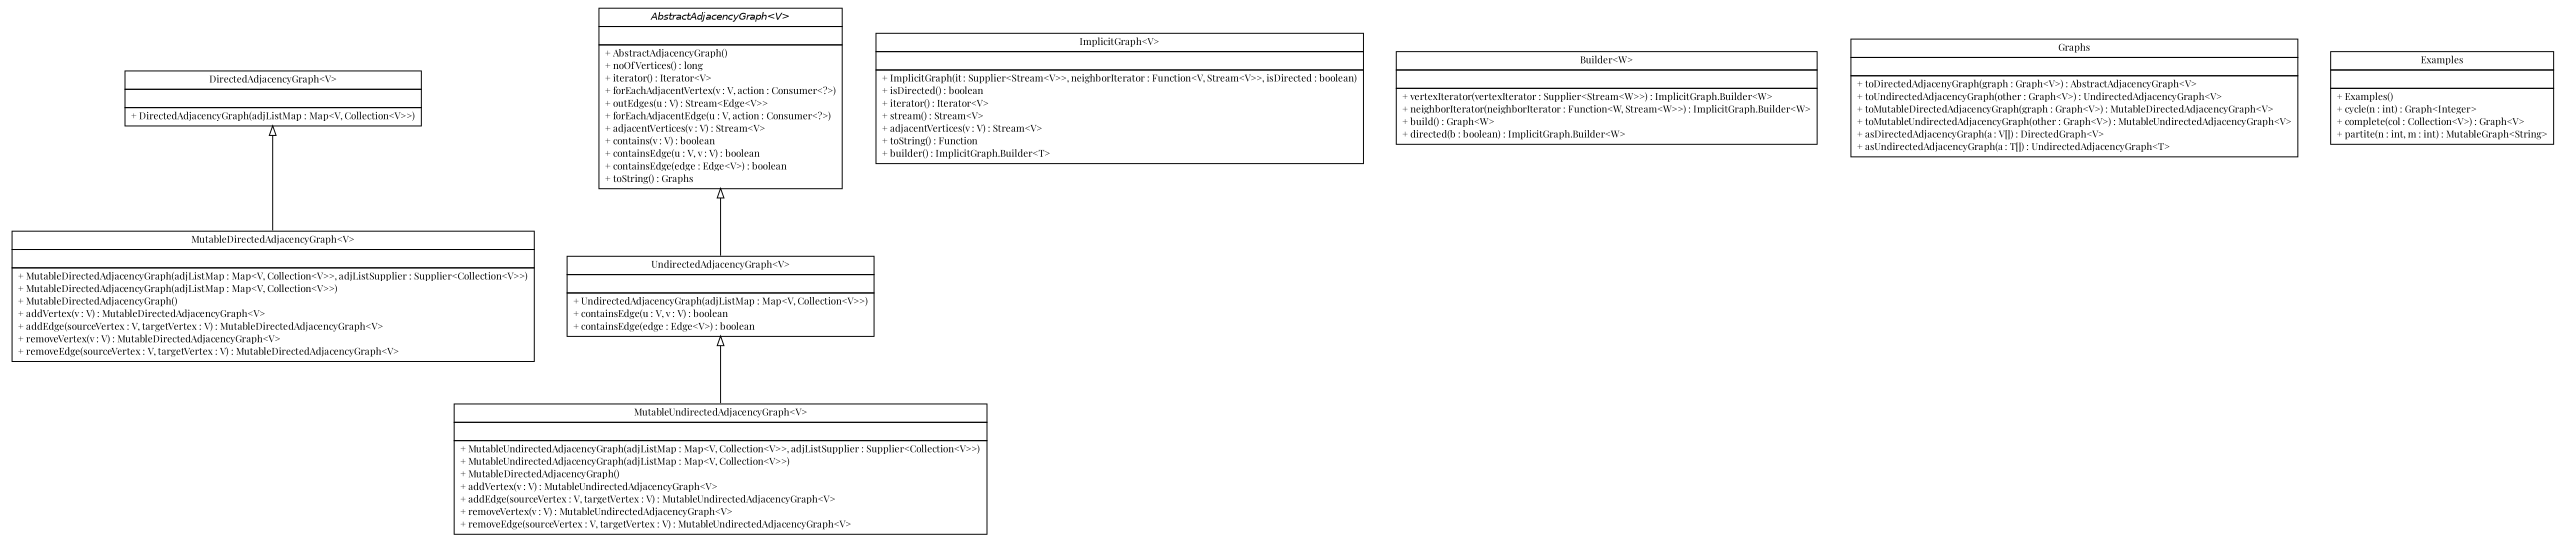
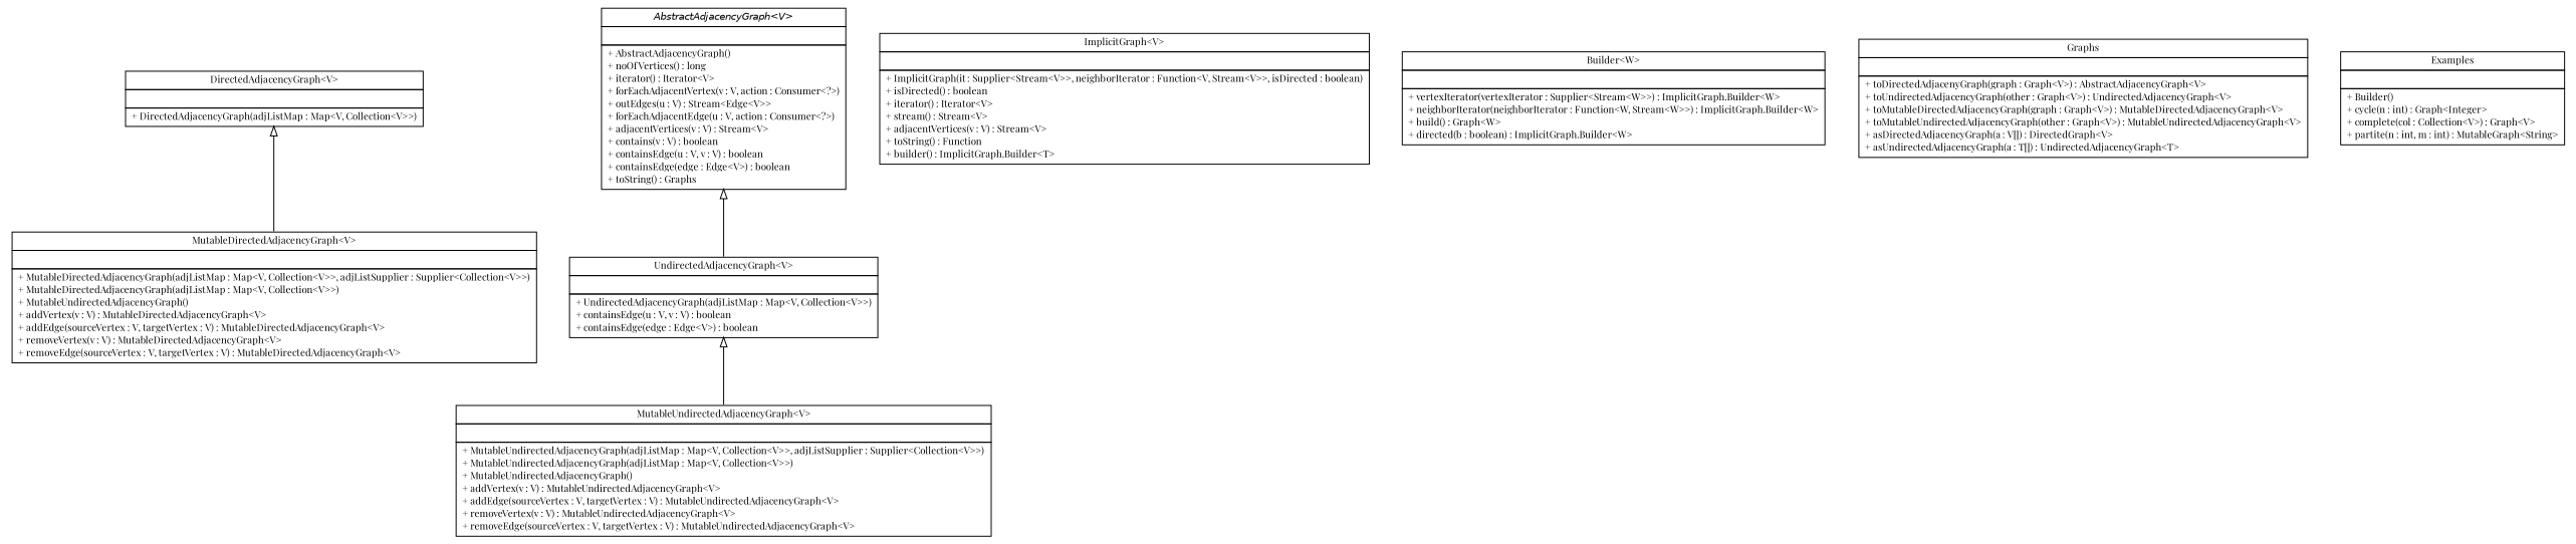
  digraph {
    fontname="Playfair Display"
    nodesep=0.25
    ranksep=0.5
    node [fontcolor=black fontname="Playfair Display" fontsize=10.0 shape=plaintext]
    edge [arrowtail=empty dir=back fontname="Playfair Display" fontsize=10 headport=p labelfontname=Helvetica labelfontsize=10 tailport=p]
    n1 [label=<<table title="org.jgraphl.graph.DirectedAdjacencyGraph" border="0" cellborder="1" cellspacing="0" cellpadding="2" port="p" href="./DirectedAdjacencyGraph.html"> 		<tr><td><table border="0" cellspacing="0" cellpadding="1"> <tr><td align="center" balign="center"> DirectedAdjacencyGraph&lt;V&gt; </td></tr> 		</table></td></tr> 		<tr><td><table border="0" cellspacing="0" cellpadding="1"> <tr><td align="left" balign="left">  </td></tr> 		</table></td></tr> 		<tr><td><table border="0" cellspacing="0" cellpadding="1"> <tr><td align="left" balign="left"> + DirectedAdjacencyGraph(adjListMap : Map&lt;V, Collection&lt;V&gt;&gt;) </td></tr> 		</table></td></tr> 		</table>>]
-   n2 [label=<<table title="org.jgraphl.graph.MutableDirectedAdjacencyGraph" border="0" cellborder="1" cellspacing="0" cellpadding="2" port="p" href="./MutableDirectedAdjacencyGraph.html"> 		<tr><td><table border="0" cellspacing="0" cellpadding="1"> <tr><td align="center" balign="center"> MutableDirectedAdjacencyGraph&lt;V&gt; </td></tr> 		</table></td></tr> 		<tr><td><table border="0" cellspacing="0" cellpadding="1"> <tr><td align="left" balign="left">  </td></tr> 		</table></td></tr> 		<tr><td><table border="0" cellspacing="0" cellpadding="1"> <tr><td align="left" balign="left"> + MutableDirectedAdjacencyGraph(adjListMap : Map&lt;V, Collection&lt;V&gt;&gt;, adjListSupplier : Supplier&lt;Collection&lt;V&gt;&gt;) </td></tr> <tr><td align="left" balign="left"> + MutableDirectedAdjacencyGraph(adjListMap : Map&lt;V, Collection&lt;V&gt;&gt;) </td></tr> <tr><td align="left" balign="left"> + MutableDirectedAdjacencyGraph() </td></tr> <tr><td align="left" balign="left"> + addVertex(v : V) : MutableDirectedAdjacencyGraph&lt;V&gt; </td></tr> <tr><td align="left" balign="left"> + addEdge(sourceVertex : V, targetVertex : V) : MutableDirectedAdjacencyGraph&lt;V&gt; </td></tr> <tr><td align="left" balign="left"> + removeVertex(v : V) : MutableDirectedAdjacencyGraph&lt;V&gt; </td></tr> <tr><td align="left" balign="left"> + removeEdge(sourceVertex : V, targetVertex : V) : MutableDirectedAdjacencyGraph&lt;V&gt; </td></tr> 		</table></td></tr> 		</table>>]
+   n2 [label=<<table title="org.jgraphl.graph.MutableDirectedAdjacencyGraph" border="0" cellborder="1" cellspacing="0" cellpadding="2" port="p" href="./MutableDirectedAdjacencyGraph.html"> 		<tr><td><table border="0" cellspacing="0" cellpadding="1"> <tr><td align="center" balign="center"> MutableDirectedAdjacencyGraph&lt;V&gt; </td></tr> 		</table></td></tr> 		<tr><td><table border="0" cellspacing="0" cellpadding="1"> <tr><td align="left" balign="left">  </td></tr> 		</table></td></tr> 		<tr><td><table border="0" cellspacing="0" cellpadding="1"> <tr><td align="left" balign="left"> + MutableDirectedAdjacencyGraph(adjListMap : Map&lt;V, Collection&lt;V&gt;&gt;, adjListSupplier : Supplier&lt;Collection&lt;V&gt;&gt;) </td></tr> <tr><td align="left" balign="left"> + MutableDirectedAdjacencyGraph(adjListMap : Map&lt;V, Collection&lt;V&gt;&gt;) </td></tr> <tr><td align="left" balign="left"> + MutableUndirectedAdjacencyGraph() </td></tr> <tr><td align="left" balign="left"> + addVertex(v : V) : MutableDirectedAdjacencyGraph&lt;V&gt; </td></tr> <tr><td align="left" balign="left"> + addEdge(sourceVertex : V, targetVertex : V) : MutableDirectedAdjacencyGraph&lt;V&gt; </td></tr> <tr><td align="left" balign="left"> + removeVertex(v : V) : MutableDirectedAdjacencyGraph&lt;V&gt; </td></tr> <tr><td align="left" balign="left"> + removeEdge(sourceVertex : V, targetVertex : V) : MutableDirectedAdjacencyGraph&lt;V&gt; </td></tr> 		</table></td></tr> 		</table>>]
    n3 [label=<<table title="org.jgraphl.graph.AbstractAdjacencyGraph" border="0" cellborder="1" cellspacing="0" cellpadding="2" port="p" href="./AbstractAdjacencyGraph.html"> 		<tr><td><table border="0" cellspacing="0" cellpadding="1"> <tr><td align="center" balign="center"><font face="Helvetica-Oblique"> AbstractAdjacencyGraph&lt;V&gt; </font></td></tr> 		</table></td></tr> 		<tr><td><table border="0" cellspacing="0" cellpadding="1"> <tr><td align="left" balign="left">  </td></tr> 		</table></td></tr> 		<tr><td><table border="0" cellspacing="0" cellpadding="1"> <tr><td align="left" balign="left"> + AbstractAdjacencyGraph() </td></tr> <tr><td align="left" balign="left"> + noOfVertices() : long </td></tr> <tr><td align="left" balign="left"> + iterator() : Iterator&lt;V&gt; </td></tr> <tr><td align="left" balign="left"> + forEachAdjacentVertex(v : V, action : Consumer&lt;?&gt;) </td></tr> <tr><td align="left" balign="left"> + outEdges(u : V) : Stream&lt;Edge&lt;V&gt;&gt; </td></tr> <tr><td align="left" balign="left"> + forEachAdjacentEdge(u : V, action : Consumer&lt;?&gt;) </td></tr> <tr><td align="left" balign="left"> + adjacentVertices(v : V) : Stream&lt;V&gt; </td></tr> <tr><td align="left" balign="left"> + contains(v : V) : boolean </td></tr> <tr><td align="left" balign="left"> + containsEdge(u : V, v : V) : boolean </td></tr> <tr><td align="left" balign="left"> + containsEdge(edge : Edge&lt;V&gt;) : boolean </td></tr> <tr><td align="left" balign="left"> + toString() : Graphs </td></tr> 		</table></td></tr> 		</table>>]
    n4 [label=<<table title="org.jgraphl.graph.UndirectedAdjacencyGraph" border="0" cellborder="1" cellspacing="0" cellpadding="2" port="p" href="./UndirectedAdjacencyGraph.html"> 		<tr><td><table border="0" cellspacing="0" cellpadding="1"> <tr><td align="center" balign="center"> UndirectedAdjacencyGraph&lt;V&gt; </td></tr> 		</table></td></tr> 		<tr><td><table border="0" cellspacing="0" cellpadding="1"> <tr><td align="left" balign="left">  </td></tr> 		</table></td></tr> 		<tr><td><table border="0" cellspacing="0" cellpadding="1"> <tr><td align="left" balign="left"> + UndirectedAdjacencyGraph(adjListMap : Map&lt;V, Collection&lt;V&gt;&gt;) </td></tr> <tr><td align="left" balign="left"> + containsEdge(u : V, v : V) : boolean </td></tr> <tr><td align="left" balign="left"> + containsEdge(edge : Edge&lt;V&gt;) : boolean </td></tr> 		</table></td></tr> 		</table>>]
-   n5 [label=<<table title="org.jgraphl.graph.MutableUndirectedAdjacencyGraph" border="0" cellborder="1" cellspacing="0" cellpadding="2" port="p" href="./MutableUndirectedAdjacencyGraph.html"> 		<tr><td><table border="0" cellspacing="0" cellpadding="1"> <tr><td align="center" balign="center"> MutableUndirectedAdjacencyGraph&lt;V&gt; </td></tr> 		</table></td></tr> 		<tr><td><table border="0" cellspacing="0" cellpadding="1"> <tr><td align="left" balign="left">  </td></tr> 		</table></td></tr> 		<tr><td><table border="0" cellspacing="0" cellpadding="1"> <tr><td align="left" balign="left"> + MutableUndirectedAdjacencyGraph(adjListMap : Map&lt;V, Collection&lt;V&gt;&gt;, adjListSupplier : Supplier&lt;Collection&lt;V&gt;&gt;) </td></tr> <tr><td align="left" balign="left"> + MutableUndirectedAdjacencyGraph(adjListMap : Map&lt;V, Collection&lt;V&gt;&gt;) </td></tr> <tr><td align="left" balign="left"> + MutableDirectedAdjacencyGraph() </td></tr> <tr><td align="left" balign="left"> + addVertex(v : V) : MutableUndirectedAdjacencyGraph&lt;V&gt; </td></tr> <tr><td align="left" balign="left"> + addEdge(sourceVertex : V, targetVertex : V) : MutableUndirectedAdjacencyGraph&lt;V&gt; </td></tr> <tr><td align="left" balign="left"> + removeVertex(v : V) : MutableUndirectedAdjacencyGraph&lt;V&gt; </td></tr> <tr><td align="left" balign="left"> + removeEdge(sourceVertex : V, targetVertex : V) : MutableUndirectedAdjacencyGraph&lt;V&gt; </td></tr> 		</table></td></tr> 		</table>>]
+   n5 [label=<<table title="org.jgraphl.graph.MutableUndirectedAdjacencyGraph" border="0" cellborder="1" cellspacing="0" cellpadding="2" port="p" href="./MutableUndirectedAdjacencyGraph.html"> 		<tr><td><table border="0" cellspacing="0" cellpadding="1"> <tr><td align="center" balign="center"> MutableUndirectedAdjacencyGraph&lt;V&gt; </td></tr> 		</table></td></tr> 		<tr><td><table border="0" cellspacing="0" cellpadding="1"> <tr><td align="left" balign="left">  </td></tr> 		</table></td></tr> 		<tr><td><table border="0" cellspacing="0" cellpadding="1"> <tr><td align="left" balign="left"> + MutableUndirectedAdjacencyGraph(adjListMap : Map&lt;V, Collection&lt;V&gt;&gt;, adjListSupplier : Supplier&lt;Collection&lt;V&gt;&gt;) </td></tr> <tr><td align="left" balign="left"> + MutableUndirectedAdjacencyGraph(adjListMap : Map&lt;V, Collection&lt;V&gt;&gt;) </td></tr> <tr><td align="left" balign="left"> + MutableUndirectedAdjacencyGraph() </td></tr> <tr><td align="left" balign="left"> + addVertex(v : V) : MutableUndirectedAdjacencyGraph&lt;V&gt; </td></tr> <tr><td align="left" balign="left"> + addEdge(sourceVertex : V, targetVertex : V) : MutableUndirectedAdjacencyGraph&lt;V&gt; </td></tr> <tr><td align="left" balign="left"> + removeVertex(v : V) : MutableUndirectedAdjacencyGraph&lt;V&gt; </td></tr> <tr><td align="left" balign="left"> + removeEdge(sourceVertex : V, targetVertex : V) : MutableUndirectedAdjacencyGraph&lt;V&gt; </td></tr> 		</table></td></tr> 		</table>>]
    n6 [label=<<table title="org.jgraphl.graph.ImplicitGraph" border="0" cellborder="1" cellspacing="0" cellpadding="2" port="p" href="./ImplicitGraph.html"> 		<tr><td><table border="0" cellspacing="0" cellpadding="1"> <tr><td align="center" balign="center"> ImplicitGraph&lt;V&gt; </td></tr> 		</table></td></tr> 		<tr><td><table border="0" cellspacing="0" cellpadding="1"> <tr><td align="left" balign="left">  </td></tr> 		</table></td></tr> 		<tr><td><table border="0" cellspacing="0" cellpadding="1"> <tr><td align="left" balign="left"> + ImplicitGraph(it : Supplier&lt;Stream&lt;V&gt;&gt;, neighborIterator : Function&lt;V, Stream&lt;V&gt;&gt;, isDirected : boolean) </td></tr> <tr><td align="left" balign="left"> + isDirected() : boolean </td></tr> <tr><td align="left" balign="left"> + iterator() : Iterator&lt;V&gt; </td></tr> <tr><td align="left" balign="left"> + stream() : Stream&lt;V&gt; </td></tr> <tr><td align="left" balign="left"> + adjacentVertices(v : V) : Stream&lt;V&gt; </td></tr> <tr><td align="left" balign="left"> + toString() : Function </td></tr> <tr><td align="left" balign="left"> + builder() : ImplicitGraph.Builder&lt;T&gt; </td></tr> 		</table></td></tr> 		</table>>]
    n7 [label=<<table title="org.jgraphl.graph.ImplicitGraph.Builder" border="0" cellborder="1" cellspacing="0" cellpadding="2" port="p" href="./ImplicitGraph.Builder.html"> 		<tr><td><table border="0" cellspacing="0" cellpadding="1"> <tr><td align="center" balign="center"> Builder&lt;W&gt; </td></tr> 		</table></td></tr> 		<tr><td><table border="0" cellspacing="0" cellpadding="1"> <tr><td align="left" balign="left">  </td></tr> 		</table></td></tr> 		<tr><td><table border="0" cellspacing="0" cellpadding="1"> <tr><td align="left" balign="left"> + vertexIterator(vertexIterator : Supplier&lt;Stream&lt;W&gt;&gt;) : ImplicitGraph.Builder&lt;W&gt; </td></tr> <tr><td align="left" balign="left"> + neighborIterator(neighborIterator : Function&lt;W, Stream&lt;W&gt;&gt;) : ImplicitGraph.Builder&lt;W&gt; </td></tr> <tr><td align="left" balign="left"> + build() : Graph&lt;W&gt; </td></tr> <tr><td align="left" balign="left"> + directed(b : boolean) : ImplicitGraph.Builder&lt;W&gt; </td></tr> 		</table></td></tr> 		</table>>]
    n8 [label=<<table title="org.jgraphl.graph.Graphs" border="0" cellborder="1" cellspacing="0" cellpadding="2" port="p" href="./Graphs.html"> 		<tr><td><table border="0" cellspacing="0" cellpadding="1"> <tr><td align="center" balign="center"> Graphs </td></tr> 		</table></td></tr> 		<tr><td><table border="0" cellspacing="0" cellpadding="1"> <tr><td align="left" balign="left">  </td></tr> 		</table></td></tr> 		<tr><td><table border="0" cellspacing="0" cellpadding="1"> <tr><td align="left" balign="left"> + toDirectedAdjacenyGraph(graph : Graph&lt;V&gt;) : AbstractAdjacencyGraph&lt;V&gt; </td></tr> <tr><td align="left" balign="left"> + toUndirectedAdjacencyGraph(other : Graph&lt;V&gt;) : UndirectedAdjacencyGraph&lt;V&gt; </td></tr> <tr><td align="left" balign="left"> + toMutableDirectedAdjacencyGraph(graph : Graph&lt;V&gt;) : MutableDirectedAdjacencyGraph&lt;V&gt; </td></tr> <tr><td align="left" balign="left"> + toMutableUndirectedAdjacencyGraph(other : Graph&lt;V&gt;) : MutableUndirectedAdjacencyGraph&lt;V&gt; </td></tr> <tr><td align="left" balign="left"> + asDirectedAdjacencyGraph(a : V[]) : DirectedGraph&lt;V&gt; </td></tr> <tr><td align="left" balign="left"> + asUndirectedAdjacencyGraph(a : T[]) : UndirectedAdjacencyGraph&lt;T&gt; </td></tr> 		</table></td></tr> 		</table>>]
-   n9 [label=<<table title="org.jgraphl.graph.Graphs.Examples" border="0" cellborder="1" cellspacing="0" cellpadding="2" port="p" href="./Graphs.Examples.html"> 		<tr><td><table border="0" cellspacing="0" cellpadding="1"> <tr><td align="center" balign="center"> Examples </td></tr> 		</table></td></tr> 		<tr><td><table border="0" cellspacing="0" cellpadding="1"> <tr><td align="left" balign="left">  </td></tr> 		</table></td></tr> 		<tr><td><table border="0" cellspacing="0" cellpadding="1"> <tr><td align="left" balign="left"> + Examples() </td></tr> <tr><td align="left" balign="left"> + cycle(n : int) : Graph&lt;Integer&gt; </td></tr> <tr><td align="left" balign="left"> + complete(col : Collection&lt;V&gt;) : Graph&lt;V&gt; </td></tr> <tr><td align="left" balign="left"> + partite(n : int, m : int) : MutableGraph&lt;String&gt; </td></tr> 		</table></td></tr> 		</table>>]
+   n9 [label=<<table title="org.jgraphl.graph.Graphs.Examples" border="0" cellborder="1" cellspacing="0" cellpadding="2" port="p" href="./Graphs.Examples.html"> 		<tr><td><table border="0" cellspacing="0" cellpadding="1"> <tr><td align="center" balign="center"> Examples </td></tr> 		</table></td></tr> 		<tr><td><table border="0" cellspacing="0" cellpadding="1"> <tr><td align="left" balign="left">  </td></tr> 		</table></td></tr> 		<tr><td><table border="0" cellspacing="0" cellpadding="1"> <tr><td align="left" balign="left"> + Builder() </td></tr> <tr><td align="left" balign="left"> + cycle(n : int) : Graph&lt;Integer&gt; </td></tr> <tr><td align="left" balign="left"> + complete(col : Collection&lt;V&gt;) : Graph&lt;V&gt; </td></tr> <tr><td align="left" balign="left"> + partite(n : int, m : int) : MutableGraph&lt;String&gt; </td></tr> 		</table></td></tr> 		</table>>]
    n1 -> n2
    n3 -> n4
    n4 -> n5
  }
